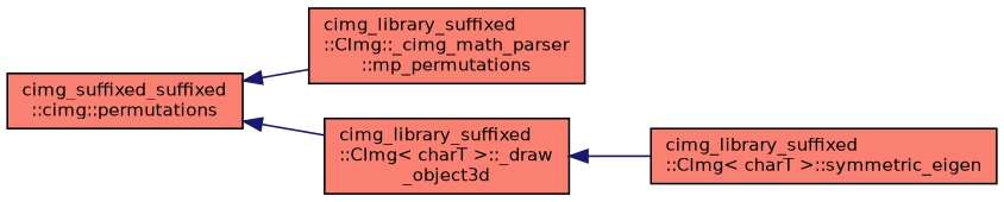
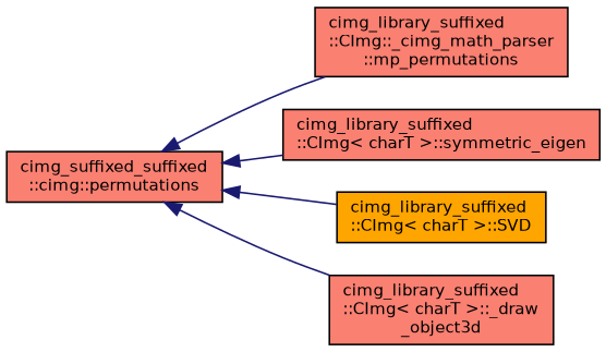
  digraph {
    rankdir=LR
    node [color=black fillcolor=salmon fontname=Helvetica fontsize=10 shape=record style=filled]
    edge [color=midnightblue dir=back fontname=Helvetica fontsize=10 labelfontname=Helvetica labelfontsize=10 style=solid]
    n1 [fontcolor=black height=0.2 label="cimg_suffixed_suffixed\l::cimg::permutations" width=0.4]
    n2 [height=0.2 label="cimg_library_suffixed\l::CImg::_cimg_math_parser\l::mp_permutations" width=0.4]
    n3 [height=0.2 label="cimg_library_suffixed\l::CImg\< charT \>::symmetric_eigen" width=0.4]
+   n4 [fillcolor=orange height=0.2 label="cimg_library_suffixed\l::CImg\< charT \>::SVD" width=0.4]
    n5 [height=0.2 label="cimg_library_suffixed\l::CImg\< charT \>::_draw\l_object3d" width=0.4]
    n1 -> n2
-   n5 -> n3
+   n1 -> n3
+   n1 -> n4
    n1 -> n5
  }
